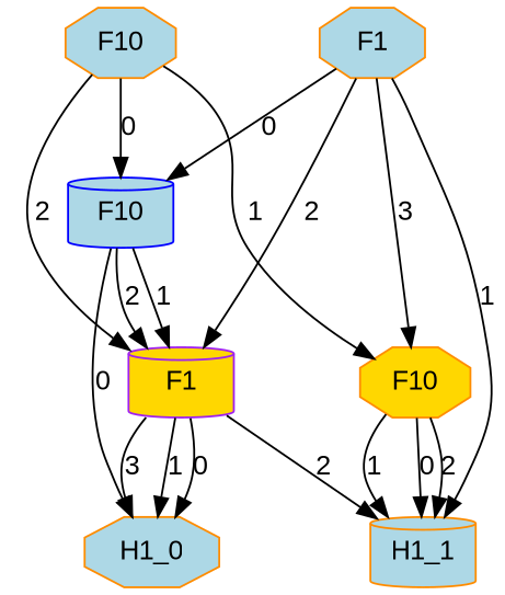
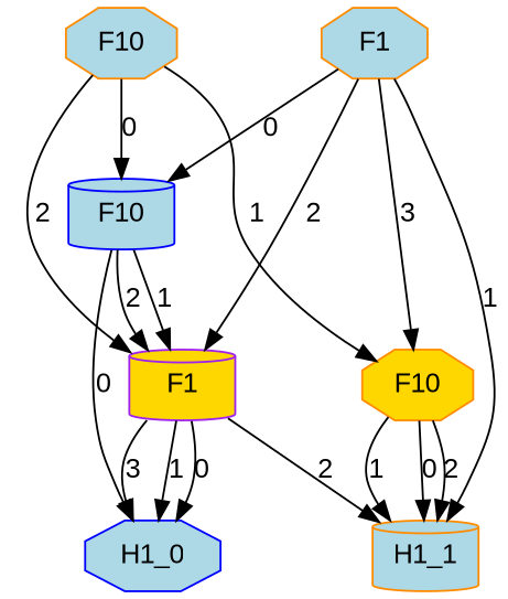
  digraph {
    fontname="Liberation Sans"
    node [style=filled fillcolor=lightblue color=darkorange shape=octagon fontname="Liberation Sans"]
    edge [fontname="Liberation Sans"]
-   n1 [label=H1_0]
+   n1 [label=H1_0 color=blue]
    n2 [label=H1_1 shape=cylinder]
    n3 [label=F1 shape=cylinder fillcolor=gold color=purple]
    n4 [label=F10 shape=cylinder color=blue]
    n5 [label=F10 fillcolor=gold]
    n6 [label=F10]
    n7 [label=F1]
    n3 -> n1 [label=3]
    n3 -> n1 [label=1]
    n3 -> n1 [label=0]
    n3 -> n2 [label=2]
    n4 -> n1 [label=0]
    n4 -> n3 [label=2]
    n4 -> n3 [label=1]
    n5 -> n2 [label=2]
    n5 -> n2 [label=1]
    n5 -> n2 [label=0]
    n6 -> n3 [label=2]
    n6 -> n4 [label=0]
    n6 -> n5 [label=1]
    n7 -> n2 [label=1]
    n7 -> n3 [label=2]
    n7 -> n4 [label=0]
    n7 -> n5 [label=3]
  }
